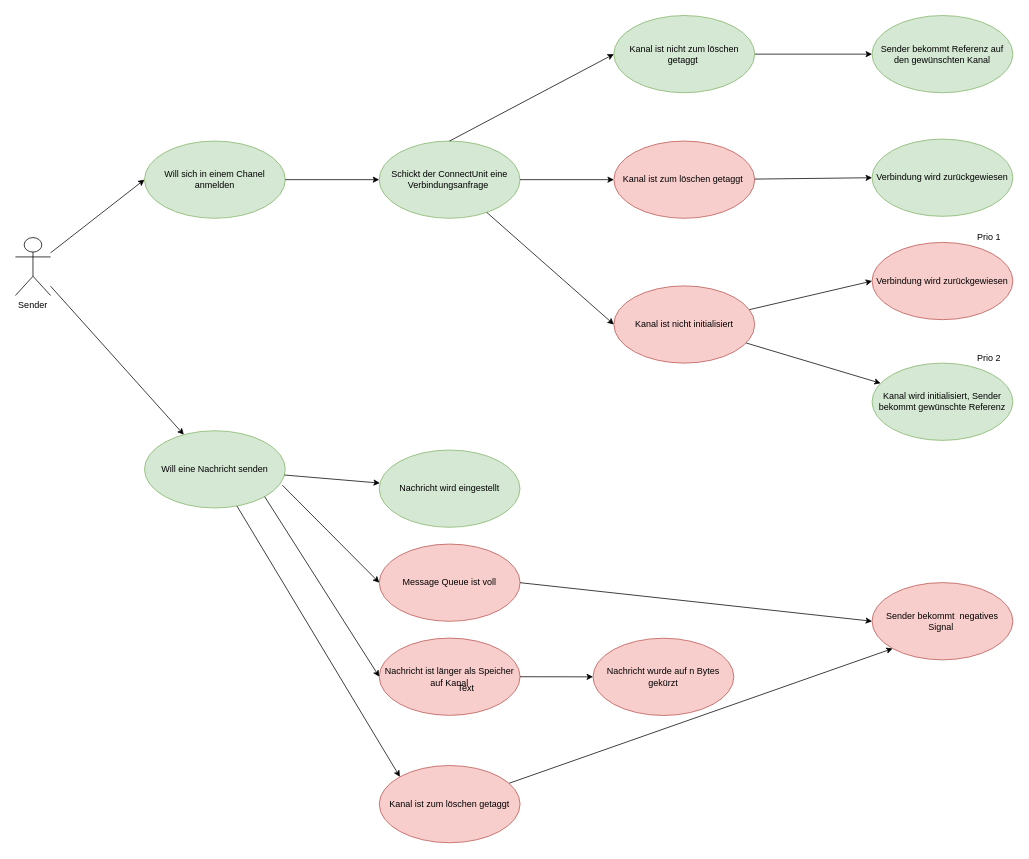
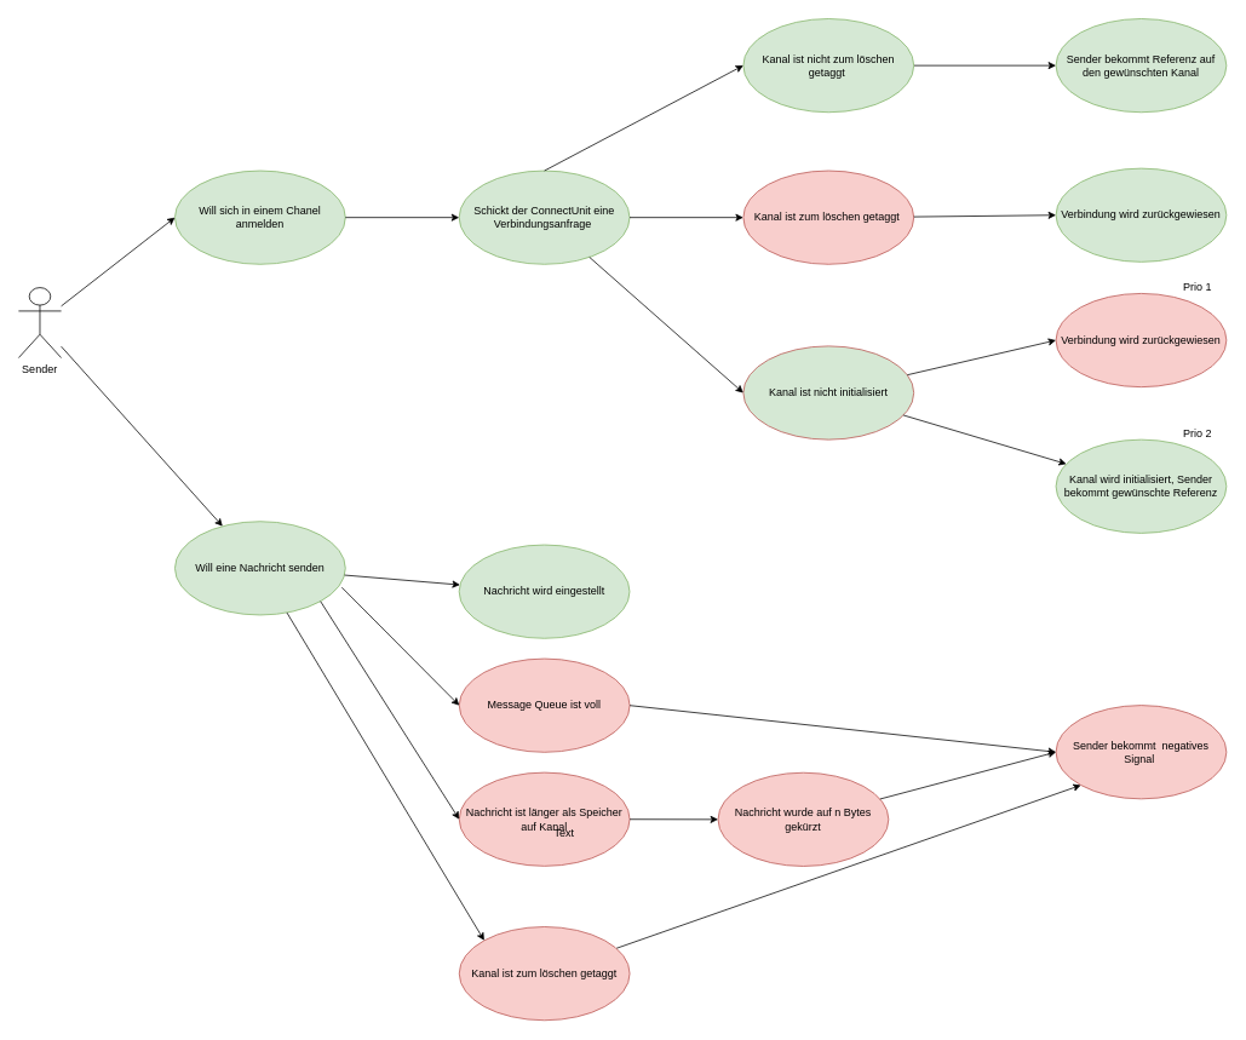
  <mxCell id="0" />
  <mxCell id="1" parent="0" />
  <mxCell id="2" style="edgeStyle=none;rounded=0;orthogonalLoop=1;jettySize=auto;html=1;entryX=0;entryY=1;entryDx=0;entryDy=0;" parent="1" source="30" target="33" edge="1"><mxGeometry relative="1" as="geometry"><mxPoint x="1162.235" y="1071.5" as="targetPoint" /></mxGeometry></mxCell>
  <mxCell id="3" value="Sender" style="shape=umlActor;verticalLabelPosition=bottom;verticalAlign=top;html=1;outlineConnect=0;" parent="1" vertex="1"><mxGeometry x="20" y="316.125" width="46.941" height="77.25" as="geometry" /></mxCell>
  <mxCell id="4" value="Will eine Nachricht senden" style="ellipse;whiteSpace=wrap;html=1;fillColor=#d5e8d4;strokeColor=#82b366;" parent="1" vertex="1"><mxGeometry x="192.118" y="573.625" width="187.765" height="103" as="geometry" /></mxCell>
  <mxCell id="5" style="rounded=0;orthogonalLoop=1;jettySize=auto;html=1;" parent="1" source="3" target="4" edge="1"><mxGeometry relative="1" as="geometry" /></mxCell>
  <mxCell id="6" value="Will sich in einem Chanel anmelden&lt;span style=&quot;color: rgba(0, 0, 0, 0); font-family: monospace; font-size: 0px; text-align: start;&quot;&gt;%3CmxGraphModel%3E%3Croot%3E%3CmxCell%20id%3D%220%22%2F%3E%3CmxCell%20id%3D%221%22%20parent%3D%220%22%2F%3E%3CmxCell%20id%3D%222%22%20value%3D%22Will%20eine%20Nachricht%20senden%22%20style%3D%22ellipse%3BwhiteSpace%3Dwrap%3Bhtml%3D1%3BfillColor%3D%23d5e8d4%3BstrokeColor%3D%2382b366%3B%22%20vertex%3D%221%22%20parent%3D%221%22%3E%3CmxGeometry%20x%3D%22160%22%20y%3D%22160%22%20width%3D%22120%22%20height%3D%2280%22%20as%3D%22geometry%22%2F%3E%3C%2FmxCell%3E%3C%2Froot%3E%3C%2FmxGraphModel%3E&lt;/span&gt;" style="ellipse;whiteSpace=wrap;html=1;fillColor=#d5e8d4;strokeColor=#82b366;" parent="1" vertex="1"><mxGeometry x="192.118" y="187.375" width="187.765" height="103" as="geometry" /></mxCell>
  <mxCell id="7" style="edgeStyle=none;rounded=0;orthogonalLoop=1;jettySize=auto;html=1;entryX=0;entryY=0.5;entryDx=0;entryDy=0;" parent="1" source="3" target="6" edge="1"><mxGeometry relative="1" as="geometry" /></mxCell>
  <mxCell id="8" value="&lt;span style=&quot;color: rgba(0, 0, 0, 0); font-family: monospace; font-size: 0px; text-align: start;&quot;&gt;%3CmxGraphModel%3E%3Croot%3E%3CmxCell%20id%3D%220%22%2F%3E%3CmxCell%20id%3D%221%22%20parent%3D%220%22%2F%3E%3CmxCell%20id%3D%222%22%20value%3D%22Will%20sich%20in%20einem%20Chanel%20anmelden%26lt%3Bspan%20style%3D%26quot%3Bcolor%3A%20rgba(0%2C%200%2C%200%2C%200)%3B%20font-family%3A%20monospace%3B%20font-size%3A%200px%3B%20text-align%3A%20start%3B%26quot%3B%26gt%3B%253CmxGraphModel%253E%253Croot%253E%253CmxCell%2520id%253D%25220%2522%252F%253E%253CmxCell%2520id%253D%25221%2522%2520parent%253D%25220%2522%252F%253E%253CmxCell%2520id%253D%25222%2522%2520value%253D%2522Will%2520eine%2520Nachricht%2520senden%2522%2520style%253D%2522ellipse%253BwhiteSpace%253Dwrap%253Bhtml%253D1%253BfillColor%253D%2523d5e8d4%253BstrokeColor%253D%252382b366%253B%2522%2520vertex%253D%25221%2522%2520parent%253D%25221%2522%253E%253CmxGeometry%2520x%253D%2522160%2522%2520y%253D%2522160%2522%2520width%253D%2522120%2522%2520height%253D%252280%2522%2520as%253D%2522geometry%2522%252F%253E%253C%252FmxCell%253E%253C%252Froot%253E%253C%252FmxGraphModel%253E%26lt%3B%2Fspan%26gt%3B%22%20style%3D%22ellipse%3BwhiteSpace%3Dwrap%3Bhtml%3D1%3BfillColor%3D%23d5e8d4%3BstrokeColor%3D%2382b366%3B%22%20vertex%3D%221%22%20parent%3D%221%22%3E%3CmxGeometry%20x%3D%22160%22%20y%3D%22-30%22%20width%3D%22120%22%20height%3D%2280%22%20as%3D%22geometry%22%2F%3E%3C%2FmxCell%3E%3C%2Froot%3E%3C%2FmxGraphModel%3E&lt;/span&gt;Schickt der ConnectUnit eine Verbindungsanfrage&amp;nbsp;" style="ellipse;whiteSpace=wrap;html=1;fillColor=#d5e8d4;strokeColor=#82b366;" parent="1" vertex="1"><mxGeometry x="505.059" y="187.375" width="187.765" height="103" as="geometry" /></mxCell>
  <mxCell id="9" style="edgeStyle=none;rounded=0;orthogonalLoop=1;jettySize=auto;html=1;" parent="1" source="6" target="8" edge="1"><mxGeometry relative="1" as="geometry" /></mxCell>
- <mxCell id="10" value="Kanal ist nicht initialisiert" style="ellipse;whiteSpace=wrap;html=1;fillColor=#f8cecc;strokeColor=#b85450;" parent="1" vertex="1"><mxGeometry x="818" y="380.5" width="187.765" height="103" as="geometry" /></mxCell>
+ <mxCell id="10" value="Kanal ist nicht initialisiert" style="ellipse;whiteSpace=wrap;html=1;fillColor=#d5e8d4;strokeColor=#b85450;" parent="1" vertex="1"><mxGeometry x="818" y="380.5" width="187.765" height="103" as="geometry" /></mxCell>
  <mxCell id="11" style="edgeStyle=none;rounded=0;orthogonalLoop=1;jettySize=auto;html=1;entryX=0;entryY=0.5;entryDx=0;entryDy=0;" parent="1" source="8" target="10" edge="1"><mxGeometry relative="1" as="geometry" /></mxCell>
  <mxCell id="12" value="Sender bekommt Referenz auf den gewünschten Kanal" style="ellipse;whiteSpace=wrap;html=1;fillColor=#d5e8d4;strokeColor=#82b366;" parent="1" vertex="1"><mxGeometry x="1162.235" y="20" width="187.765" height="103" as="geometry" /></mxCell>
  <mxCell id="13" value="Kanal ist zum löschen getaggt&amp;nbsp;" style="ellipse;whiteSpace=wrap;html=1;fillColor=#f8cecc;strokeColor=#b85450;" parent="1" vertex="1"><mxGeometry x="818" y="187.375" width="187.765" height="103" as="geometry" /></mxCell>
  <mxCell id="14" style="edgeStyle=none;rounded=0;orthogonalLoop=1;jettySize=auto;html=1;entryX=0;entryY=0.5;entryDx=0;entryDy=0;" parent="1" source="8" target="13" edge="1"><mxGeometry relative="1" as="geometry"><mxPoint x="943.176" y="45.75" as="targetPoint" /></mxGeometry></mxCell>
  <mxCell id="15" style="edgeStyle=none;rounded=0;orthogonalLoop=1;jettySize=auto;html=1;" parent="1" source="16" target="12" edge="1"><mxGeometry relative="1" as="geometry" /></mxCell>
  <mxCell id="16" value="Kanal ist nicht zum löschen getaggt&amp;nbsp;" style="ellipse;whiteSpace=wrap;html=1;fillColor=#d5e8d4;strokeColor=#82b366;" parent="1" vertex="1"><mxGeometry x="818" y="20" width="187.765" height="103" as="geometry" /></mxCell>
  <mxCell id="17" style="edgeStyle=none;rounded=0;orthogonalLoop=1;jettySize=auto;html=1;exitX=0.5;exitY=0;exitDx=0;exitDy=0;entryX=0;entryY=0.5;entryDx=0;entryDy=0;" parent="1" source="8" target="16" edge="1"><mxGeometry relative="1" as="geometry" /></mxCell>
  <mxCell id="18" value="Verbindung wird zurückgewiesen" style="ellipse;whiteSpace=wrap;html=1;fillColor=#d5e8d4;strokeColor=#82b366;" parent="1" vertex="1"><mxGeometry x="1162.235" y="184.8" width="187.765" height="103" as="geometry" /></mxCell>
  <mxCell id="19" style="edgeStyle=none;rounded=0;orthogonalLoop=1;jettySize=auto;html=1;entryX=0;entryY=0.5;entryDx=0;entryDy=0;" parent="1" source="13" target="18" edge="1"><mxGeometry relative="1" as="geometry" /></mxCell>
  <mxCell id="20" value="" style="group" parent="1" vertex="1" connectable="0"><mxGeometry x="1162.235" y="444.875" width="187.765" height="141.625" as="geometry" /></mxCell>
  <mxCell id="21" value="Kanal wird initialisiert, Sender bekommt gewünschte Referenz" style="ellipse;whiteSpace=wrap;html=1;fillColor=#d5e8d4;strokeColor=#82b366;" parent="20" vertex="1"><mxGeometry y="38.625" width="187.765" height="103" as="geometry" /></mxCell>
  <mxCell id="22" value="Prio 2" style="text;html=1;strokeColor=none;fillColor=none;align=center;verticalAlign=middle;whiteSpace=wrap;rounded=0;" parent="20" vertex="1"><mxGeometry x="125.176" width="62.588" height="64.375" as="geometry" /></mxCell>
  <mxCell id="23" style="edgeStyle=none;rounded=0;orthogonalLoop=1;jettySize=auto;html=1;" parent="1" source="10" target="21" edge="1"><mxGeometry relative="1" as="geometry" /></mxCell>
  <mxCell id="24" value="" style="group" parent="1" vertex="1" connectable="0"><mxGeometry x="1162.235" y="283.938" width="187.765" height="141.625" as="geometry" /></mxCell>
  <mxCell id="25" value="Verbindung wird zurückgewiesen" style="ellipse;whiteSpace=wrap;html=1;fillColor=#f8cecc;strokeColor=#b85450;" parent="24" vertex="1"><mxGeometry y="38.625" width="187.765" height="103" as="geometry" /></mxCell>
  <mxCell id="26" value="Prio 1" style="text;html=1;strokeColor=none;fillColor=none;align=center;verticalAlign=middle;whiteSpace=wrap;rounded=0;" parent="24" vertex="1"><mxGeometry x="125.176" width="62.588" height="64.375" as="geometry" /></mxCell>
  <mxCell id="27" style="edgeStyle=none;rounded=0;orthogonalLoop=1;jettySize=auto;html=1;entryX=0;entryY=0.5;entryDx=0;entryDy=0;" parent="1" source="10" target="25" edge="1"><mxGeometry relative="1" as="geometry" /></mxCell>
  <mxCell id="28" value="Nachricht wird eingestellt" style="ellipse;whiteSpace=wrap;html=1;fillColor=#d5e8d4;strokeColor=#82b366;" parent="1" vertex="1"><mxGeometry x="505.059" y="599.375" width="187.765" height="103" as="geometry" /></mxCell>
  <mxCell id="29" style="edgeStyle=none;rounded=0;orthogonalLoop=1;jettySize=auto;html=1;" parent="1" source="4" target="28" edge="1"><mxGeometry relative="1" as="geometry" /></mxCell>
  <mxCell id="30" value="Kanal ist zum löschen getaggt" style="ellipse;whiteSpace=wrap;html=1;fillColor=#f8cecc;strokeColor=#b85450;" parent="1" vertex="1"><mxGeometry x="505.171" y="1020" width="187.765" height="103" as="geometry" /></mxCell>
  <mxCell id="31" style="edgeStyle=none;rounded=0;orthogonalLoop=1;jettySize=auto;html=1;entryX=0;entryY=0;entryDx=0;entryDy=0;" parent="1" source="4" target="30" edge="1"><mxGeometry relative="1" as="geometry" /></mxCell>
  <mxCell id="32" value="Message Queue ist voll" style="ellipse;whiteSpace=wrap;html=1;fillColor=#f8cecc;strokeColor=#b85450;" parent="1" vertex="1"><mxGeometry x="505.206" y="724.75" width="187.765" height="103" as="geometry" /></mxCell>
  <mxCell id="33" value="Sender bekommt&amp;nbsp; negatives Signal&amp;nbsp;" style="ellipse;whiteSpace=wrap;html=1;fillColor=#f8cecc;strokeColor=#b85450;" parent="1" vertex="1"><mxGeometry x="1162.235" y="776.125" width="187.765" height="103" as="geometry" /></mxCell>
  <mxCell id="34" value="Nachricht wurde auf n Bytes gekürzt" style="ellipse;whiteSpace=wrap;html=1;fillColor=#f8cecc;strokeColor=#b85450;" parent="1" vertex="1"><mxGeometry x="790.206" y="850.313" width="187.765" height="103" as="geometry" /></mxCell>
  <mxCell id="35" value="Nachricht ist länger als Speicher auf Kanal" style="ellipse;whiteSpace=wrap;html=1;fillColor=#f8cecc;strokeColor=#b85450;" parent="1" vertex="1"><mxGeometry x="505.171" y="850.125" width="187.765" height="103" as="geometry" /></mxCell>
  <mxCell id="36" style="edgeStyle=none;rounded=0;orthogonalLoop=1;jettySize=auto;html=1;exitX=1;exitY=0.5;exitDx=0;exitDy=0;entryX=0;entryY=0.5;entryDx=0;entryDy=0;" parent="1" source="32" target="33" edge="1"><mxGeometry relative="1" as="geometry" /></mxCell>
+ <mxCell id="37" style="edgeStyle=none;rounded=0;orthogonalLoop=1;jettySize=auto;html=1;entryX=0;entryY=0.5;entryDx=0;entryDy=0;" parent="1" source="34" target="33" edge="1"><mxGeometry relative="1" as="geometry" /></mxCell>
  <mxCell id="38" style="edgeStyle=none;rounded=0;orthogonalLoop=1;jettySize=auto;html=1;entryX=0;entryY=0.5;entryDx=0;entryDy=0;exitX=0.979;exitY=0.705;exitDx=0;exitDy=0;exitPerimeter=0;" parent="1" source="4" target="32" edge="1"><mxGeometry relative="1" as="geometry" /></mxCell>
  <mxCell id="39" style="edgeStyle=none;rounded=0;orthogonalLoop=1;jettySize=auto;html=1;exitX=1;exitY=1;exitDx=0;exitDy=0;entryX=0;entryY=0.5;entryDx=0;entryDy=0;" parent="1" source="4" target="35" edge="1"><mxGeometry relative="1" as="geometry" /></mxCell>
  <mxCell id="40" style="edgeStyle=none;rounded=0;orthogonalLoop=1;jettySize=auto;html=1;entryX=0;entryY=0.5;entryDx=0;entryDy=0;" parent="1" source="35" target="34" edge="1"><mxGeometry relative="1" as="geometry" /></mxCell>
  <mxCell id="41" value="Text" style="text;html=1;resizable=0;points=[];autosize=1;align=left;verticalAlign=top;spacingTop=-4;" parent="1" vertex="1"><mxGeometry x="608" y="907" width="40" height="20" as="geometry" /></mxCell>
